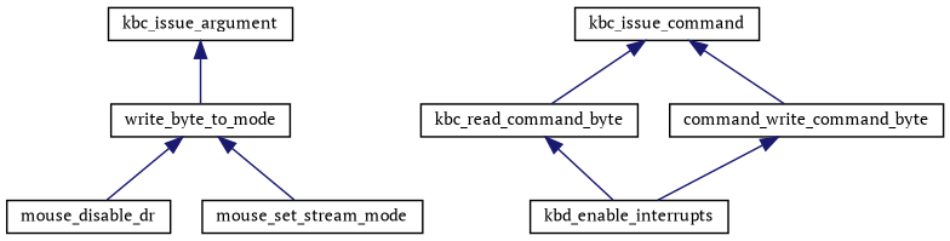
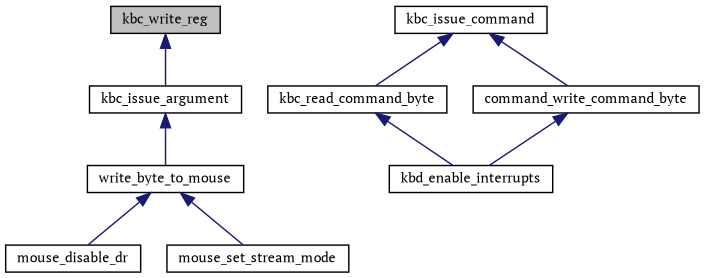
  digraph {
    fontname="PT Serif"
    rankdir=TB
    node [color=black fillcolor=white fontname="PT Serif" fontsize=10 shape=record style=filled]
    edge [color=midnightblue dir=back fontname="PT Serif" fontsize=10 labelfontname=Helvetica labelfontsize=10 style=solid]
+   n1 [fillcolor=grey75 fontcolor=black height=0.2 label=kbc_write_reg width=0.4]
    n2 [height=0.2 label=kbc_issue_argument width=0.4]
-   n3 [height=0.2 label=write_byte_to_mode width=0.4]
+   n3 [height=0.2 label=write_byte_to_mouse width=0.4]
    n4 [height=0.2 label=kbc_issue_command width=0.4]
    n5 [height=0.2 label=kbc_read_command_byte width=0.4]
    n6 [height=0.2 label=command_write_command_byte width=0.4]
    n7 [height=0.2 label=mouse_disable_dr width=0.4]
    n8 [height=0.2 label=mouse_set_stream_mode width=0.4]
    n9 [height=0.2 label=kbd_enable_interrupts width=0.4]
+   n1 -> n2
    n2 -> n3
    n3 -> n7
    n3 -> n8
    n4 -> n5
    n4 -> n6
    n5 -> n9
    n6 -> n9
  }
